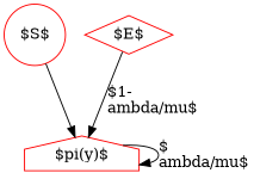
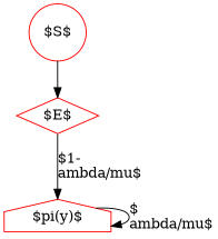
  digraph {
    node [color=red]
    n1 [label="$S$" shape=circle]
    n2 [label="$\pi(y)$" shape=house]
    n3 [label="$E$" shape=diamond]
-   n1 -> n2
+   n1 -> n3
    n2 -> n2 [label="$\lambda/\mu$"]
    n3 -> n2 [label="$1-\lambda/\mu$"]
  }
